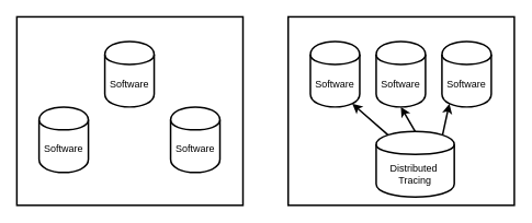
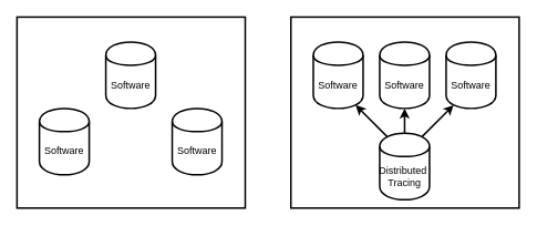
  <mxCell id="0" />
  <mxCell id="1" parent="0" />
  <mxCell id="2" value="" style="rounded=0;whiteSpace=wrap;html=1;strokeWidth=2;" vertex="1" parent="1"><mxGeometry x="20" y="20" width="275" height="230" as="geometry" /></mxCell>
  <mxCell id="3" value="" style="rounded=0;whiteSpace=wrap;html=1;strokeWidth=2;" vertex="1" parent="1"><mxGeometry x="350" y="20" width="275" height="230" as="geometry" /></mxCell>
  <mxCell id="4" value="Software" style="shape=cylinder;whiteSpace=wrap;html=1;boundedLbl=1;backgroundOutline=1;strokeWidth=2;" vertex="1" parent="1"><mxGeometry x="47" y="130" width="60" height="80" as="geometry" /></mxCell>
  <mxCell id="5" value="Software" style="shape=cylinder;whiteSpace=wrap;html=1;boundedLbl=1;backgroundOutline=1;strokeWidth=2;" vertex="1" parent="1"><mxGeometry x="127" width="60" height="80" as="geometry" y="50" /></mxCell>
  <mxCell id="6" value="Software" style="shape=cylinder;whiteSpace=wrap;html=1;boundedLbl=1;backgroundOutline=1;strokeWidth=2;" vertex="1" parent="1"><mxGeometry x="207" y="130" width="60" height="80" as="geometry" /></mxCell>
  <mxCell id="7" value="Software" style="shape=cylinder;whiteSpace=wrap;html=1;boundedLbl=1;backgroundOutline=1;strokeWidth=2;" vertex="1" parent="1"><mxGeometry x="377" width="60" height="80" as="geometry" y="50" /></mxCell>
  <mxCell id="8" value="Software" style="shape=cylinder;whiteSpace=wrap;html=1;boundedLbl=1;backgroundOutline=1;strokeWidth=2;" vertex="1" parent="1"><mxGeometry x="457" width="60" height="80" as="geometry" y="50" /></mxCell>
  <mxCell id="9" value="Software" style="shape=cylinder;whiteSpace=wrap;html=1;boundedLbl=1;backgroundOutline=1;strokeWidth=2;" vertex="1" parent="1"><mxGeometry x="537" width="60" height="80" as="geometry" y="50" /></mxCell>
- <mxCell id="10" value="Distributed&amp;nbsp;&lt;br&gt;Tracing&lt;br&gt;" style="shape=cylinder;whiteSpace=wrap;html=1;boundedLbl=1;backgroundOutline=1;strokeWidth=2;" vertex="1" parent="1"><mxGeometry x="457" y="160" width="95" height="80" as="geometry" /></mxCell>
+ <mxCell id="10" value="Distributed&amp;nbsp;&lt;br&gt;Tracing&lt;br&gt;" style="shape=cylinder;whiteSpace=wrap;html=1;boundedLbl=1;backgroundOutline=1;strokeWidth=2;" vertex="1" parent="1"><mxGeometry x="457" y="160" width="60" height="80" as="geometry" /></mxCell>
  <mxCell id="11" value="" style="endArrow=classic;html=1;strokeWidth=2;entryX=0.85;entryY=0.95;entryDx=0;entryDy=0;exitX=0.15;exitY=0.05;exitDx=0;exitDy=0;exitPerimeter=0;entryPerimeter=0;" edge="1" parent="1" source="10" target="7"><mxGeometry width="50" height="50" relative="1" as="geometry"><mxPoint x="17" y="320" as="sourcePoint" /><mxPoint x="67" y="270" as="targetPoint" /></mxGeometry></mxCell>
  <mxCell id="12" value="" style="endArrow=classic;html=1;strokeWidth=2;entryX=0.5;entryY=1;entryDx=0;entryDy=0;exitX=0.5;exitY=0;exitDx=0;exitDy=0;" edge="1" parent="1" source="10" target="8"><mxGeometry width="50" height="50" relative="1" as="geometry"><mxPoint x="476" y="174" as="sourcePoint" /><mxPoint x="417" y="140" as="targetPoint" /></mxGeometry></mxCell>
  <mxCell id="13" value="" style="endArrow=classic;html=1;strokeWidth=2;entryX=0.15;entryY=0.95;entryDx=0;entryDy=0;exitX=0.85;exitY=0.05;exitDx=0;exitDy=0;entryPerimeter=0;exitPerimeter=0;" edge="1" parent="1" source="10" target="9"><mxGeometry width="50" height="50" relative="1" as="geometry"><mxPoint x="497" y="170" as="sourcePoint" /><mxPoint x="497" y="140" as="targetPoint" /></mxGeometry></mxCell>
